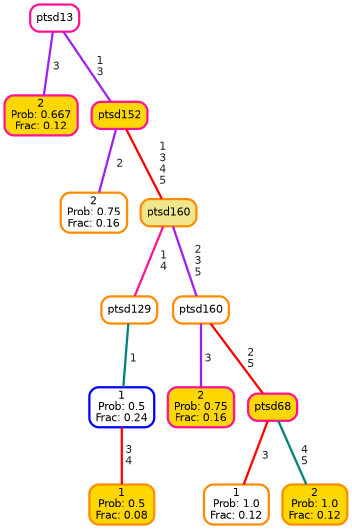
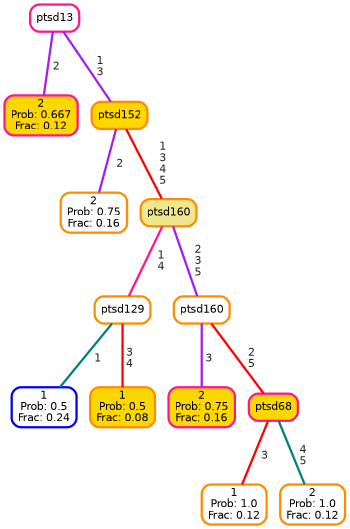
  graph {
    fontname="DejaVu Sans"
    ranksep="0 equally"
    splines=straight
    node [color=darkorange fillcolor=white fontcolor=black fontname="DejaVu Sans" penwidth=3 shape=box style="filled, rounded"]
    edge [color=purple fontcolor=grey14 fontname="DejaVu Sans" fontweight=bold penwidth=3]
    n1 [color=deeppink fillcolor=gold label="2\nProb: 0.667\nFrac: 0.12"]
    n2 [color=deeppink label=ptsd13]
-   n3 [color=deeppink fillcolor=gold label=ptsd152]
+   n3 [fillcolor=gold label=ptsd152]
    n4 [label="2\nProb: 0.75\nFrac: 0.16"]
    n5 [fillcolor=khaki label=ptsd160]
    n6 [label=ptsd129]
    n7 [label=ptsd160]
    n8 [color=blue label="1\nProb: 0.5\nFrac: 0.24"]
    n9 [fillcolor=gold label="1\nProb: 0.5\nFrac: 0.08"]
    n10 [color=deeppink fillcolor=gold label="2\nProb: 0.75\nFrac: 0.16"]
    n11 [color=deeppink fillcolor=gold label=ptsd68]
    n12 [label="1\nProb: 1.0\nFrac: 0.12"]
-   n13 [fillcolor=gold label="2\nProb: 1.0\nFrac: 0.12"]
+   n13 [label="2\nProb: 1.0\nFrac: 0.12"]
    subgraph sub_1 {
      rank=same
    }
-   n2 -- n1 [label=" 3"]
+   n2 -- n1 [label=" 2"]
    n2 -- n3 [label=" 1\n 3"]
    n3 -- n4 [label=" 2"]
    n3 -- n5 [color=red label=" 1\n 3\n 4\n 5"]
    n5 -- n6 [color=deeppink label=" 1\n 4"]
    n5 -- n7 [label=" 2\n 3\n 5"]
    n6 -- n8 [color=teal label=" 1"]
-   n8 -- n9 [color=red label=" 3\n 4"]
+   n6 -- n9 [color=red label=" 3\n 4"]
    n7 -- n10 [label=" 3"]
    n7 -- n11 [color=red label=" 2\n 5"]
    n11 -- n12 [color=red label=" 3"]
    n11 -- n13 [color=teal label=" 4\n 5"]
  }
